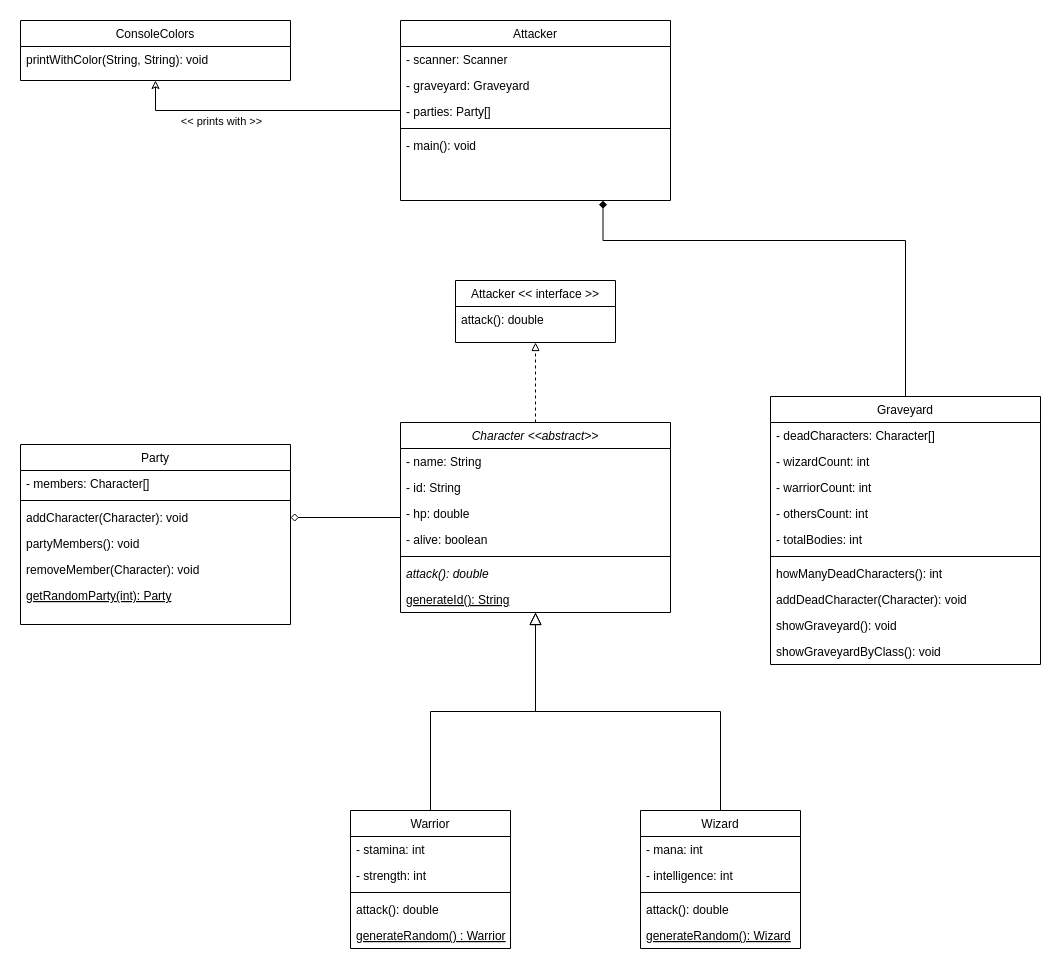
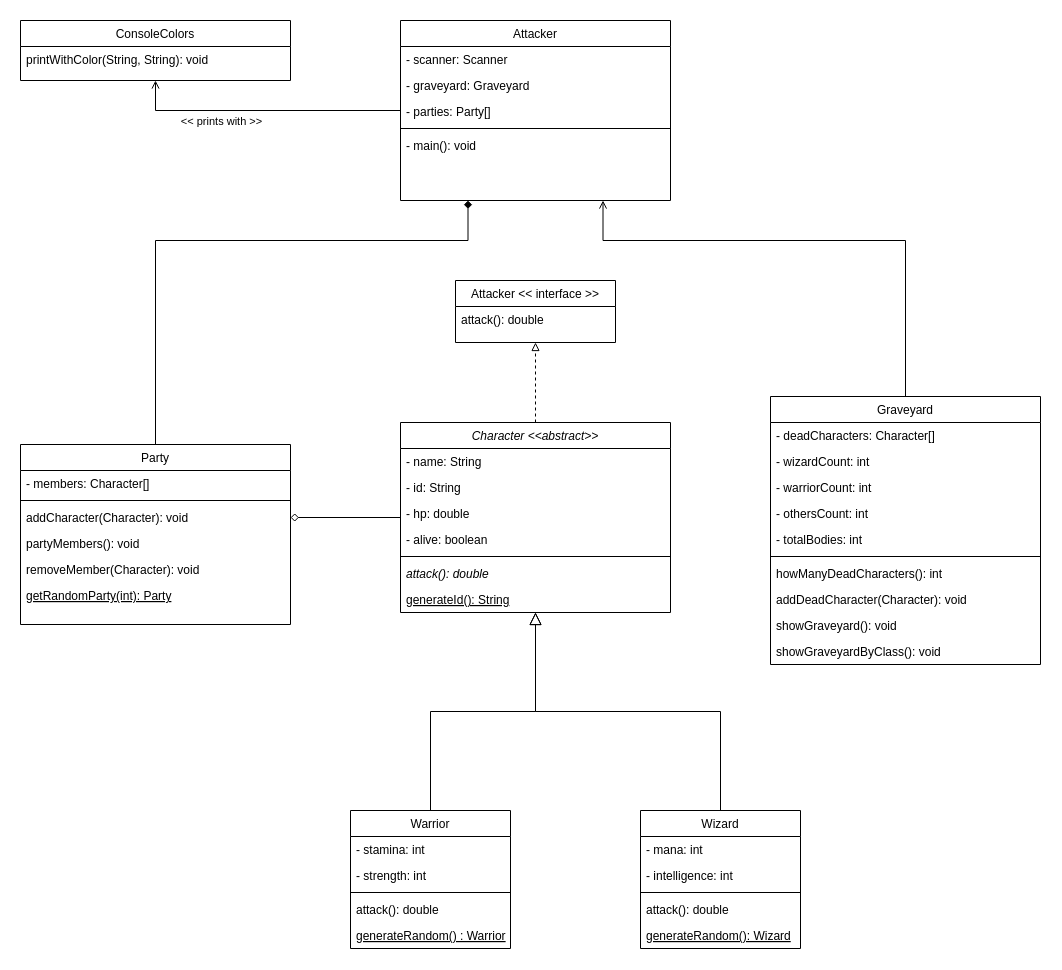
  <mxCell id="0" />
  <mxCell id="1" parent="0" />
  <mxCell id="2" style="edgeStyle=orthogonalEdgeStyle;rounded=0;orthogonalLoop=1;jettySize=auto;html=1;entryX=1;entryY=0.5;entryDx=0;entryDy=0;endArrow=diamond;endFill=0;" edge="1" parent="1" source="4" target="42"><mxGeometry relative="1" as="geometry"><mxPoint x="180" y="495" as="targetPoint" /></mxGeometry></mxCell>
  <mxCell id="3" style="edgeStyle=orthogonalEdgeStyle;rounded=0;orthogonalLoop=1;jettySize=auto;html=1;entryX=0.5;entryY=1;entryDx=0;entryDy=0;endArrow=block;endFill=0;dashed=1;" edge="1" parent="1" source="4" target="56"><mxGeometry relative="1" as="geometry" /></mxCell>
  <mxCell id="4" value="Character &lt;&lt;abstract&gt;&gt;" style="swimlane;fontStyle=2;align=center;verticalAlign=top;childLayout=stackLayout;horizontal=1;startSize=26;horizontalStack=0;resizeParent=1;resizeLast=0;collapsible=1;marginBottom=0;rounded=0;shadow=0;strokeWidth=1;" parent="1" vertex="1"><mxGeometry x="400" y="422" width="270" height="190" as="geometry"><mxRectangle x="230" y="140" width="160" height="26" as="alternateBounds" /></mxGeometry></mxCell>
  <mxCell id="5" value="- name: String" style="text;align=left;verticalAlign=top;spacingLeft=4;spacingRight=4;overflow=hidden;rotatable=0;points=[[0,0.5],[1,0.5]];portConstraint=eastwest;" parent="4" vertex="1"><mxGeometry y="26" width="270" height="26" as="geometry" /></mxCell>
  <mxCell id="6" value="- id: String" style="text;align=left;verticalAlign=top;spacingLeft=4;spacingRight=4;overflow=hidden;rotatable=0;points=[[0,0.5],[1,0.5]];portConstraint=eastwest;" vertex="1" parent="4"><mxGeometry y="52" width="270" height="26" as="geometry" /></mxCell>
  <mxCell id="7" value="- hp: double" style="text;align=left;verticalAlign=top;spacingLeft=4;spacingRight=4;overflow=hidden;rotatable=0;points=[[0,0.5],[1,0.5]];portConstraint=eastwest;" vertex="1" parent="4"><mxGeometry y="78" width="270" height="26" as="geometry" /></mxCell>
  <mxCell id="8" value="- alive: boolean" style="text;align=left;verticalAlign=top;spacingLeft=4;spacingRight=4;overflow=hidden;rotatable=0;points=[[0,0.5],[1,0.5]];portConstraint=eastwest;" vertex="1" parent="4"><mxGeometry y="104" width="270" height="26" as="geometry" /></mxCell>
  <mxCell id="9" value="" style="line;html=1;strokeWidth=1;align=left;verticalAlign=middle;spacingTop=-1;spacingLeft=3;spacingRight=3;rotatable=0;labelPosition=right;points=[];portConstraint=eastwest;" parent="4" vertex="1"><mxGeometry y="130" width="270" height="8" as="geometry" /></mxCell>
  <mxCell id="10" value="attack(): double" style="text;align=left;verticalAlign=top;spacingLeft=4;spacingRight=4;overflow=hidden;rotatable=0;points=[[0,0.5],[1,0.5]];portConstraint=eastwest;fontStyle=2" parent="4" vertex="1"><mxGeometry y="138" width="270" height="26" as="geometry" /></mxCell>
  <mxCell id="11" value="generateId(): String" style="text;align=left;verticalAlign=top;spacingLeft=4;spacingRight=4;overflow=hidden;rotatable=0;points=[[0,0.5],[1,0.5]];portConstraint=eastwest;fontStyle=4" vertex="1" parent="4"><mxGeometry y="164" width="270" height="26" as="geometry" /></mxCell>
  <mxCell id="12" value="Warrior" style="swimlane;fontStyle=0;align=center;verticalAlign=top;childLayout=stackLayout;horizontal=1;startSize=26;horizontalStack=0;resizeParent=1;resizeLast=0;collapsible=1;marginBottom=0;rounded=0;shadow=0;strokeWidth=1;" parent="1" vertex="1"><mxGeometry x="350" y="810" width="160" height="138" as="geometry"><mxRectangle x="130" y="380" width="160" height="26" as="alternateBounds" /></mxGeometry></mxCell>
  <mxCell id="13" value="- stamina: int" style="text;align=left;verticalAlign=top;spacingLeft=4;spacingRight=4;overflow=hidden;rotatable=0;points=[[0,0.5],[1,0.5]];portConstraint=eastwest;" parent="12" vertex="1"><mxGeometry y="26" width="160" height="26" as="geometry" /></mxCell>
  <mxCell id="14" value="- strength: int" style="text;align=left;verticalAlign=top;spacingLeft=4;spacingRight=4;overflow=hidden;rotatable=0;points=[[0,0.5],[1,0.5]];portConstraint=eastwest;rounded=0;shadow=0;html=0;" parent="12" vertex="1"><mxGeometry y="52" width="160" height="26" as="geometry" /></mxCell>
  <mxCell id="15" value="" style="line;html=1;strokeWidth=1;align=left;verticalAlign=middle;spacingTop=-1;spacingLeft=3;spacingRight=3;rotatable=0;labelPosition=right;points=[];portConstraint=eastwest;" parent="12" vertex="1"><mxGeometry y="78" width="160" height="8" as="geometry" /></mxCell>
  <mxCell id="16" value="attack(): double" style="text;align=left;verticalAlign=top;spacingLeft=4;spacingRight=4;overflow=hidden;rotatable=0;points=[[0,0.5],[1,0.5]];portConstraint=eastwest;fontStyle=0" parent="12" vertex="1"><mxGeometry y="86" width="160" height="26" as="geometry" /></mxCell>
  <mxCell id="17" value="generateRandom() : Warrior" style="text;align=left;verticalAlign=top;spacingLeft=4;spacingRight=4;overflow=hidden;rotatable=0;points=[[0,0.5],[1,0.5]];portConstraint=eastwest;fontStyle=4" vertex="1" parent="12"><mxGeometry y="112" width="160" height="26" as="geometry" /></mxCell>
  <mxCell id="18" value="" style="endArrow=block;endSize=10;endFill=0;shadow=0;strokeWidth=1;rounded=0;edgeStyle=elbowEdgeStyle;elbow=vertical;" parent="1" source="12" target="4" edge="1"><mxGeometry width="160" relative="1" as="geometry"><mxPoint x="500" y="523" as="sourcePoint" /><mxPoint x="500" y="523" as="targetPoint" /></mxGeometry></mxCell>
  <mxCell id="19" value="Wizard" style="swimlane;fontStyle=0;align=center;verticalAlign=top;childLayout=stackLayout;horizontal=1;startSize=26;horizontalStack=0;resizeParent=1;resizeLast=0;collapsible=1;marginBottom=0;rounded=0;shadow=0;strokeWidth=1;" parent="1" vertex="1"><mxGeometry x="640" y="810" width="160" height="138" as="geometry"><mxRectangle x="340" y="380" width="170" height="26" as="alternateBounds" /></mxGeometry></mxCell>
  <mxCell id="20" value="- mana: int" style="text;align=left;verticalAlign=top;spacingLeft=4;spacingRight=4;overflow=hidden;rotatable=0;points=[[0,0.5],[1,0.5]];portConstraint=eastwest;" parent="19" vertex="1"><mxGeometry y="26" width="160" height="26" as="geometry" /></mxCell>
  <mxCell id="21" value="- intelligence: int" style="text;align=left;verticalAlign=top;spacingLeft=4;spacingRight=4;overflow=hidden;rotatable=0;points=[[0,0.5],[1,0.5]];portConstraint=eastwest;" vertex="1" parent="19"><mxGeometry y="52" width="160" height="26" as="geometry" /></mxCell>
  <mxCell id="22" value="" style="line;html=1;strokeWidth=1;align=left;verticalAlign=middle;spacingTop=-1;spacingLeft=3;spacingRight=3;rotatable=0;labelPosition=right;points=[];portConstraint=eastwest;" parent="19" vertex="1"><mxGeometry y="78" width="160" height="8" as="geometry" /></mxCell>
  <mxCell id="23" value="attack(): double" style="text;align=left;verticalAlign=top;spacingLeft=4;spacingRight=4;overflow=hidden;rotatable=0;points=[[0,0.5],[1,0.5]];portConstraint=eastwest;" vertex="1" parent="19"><mxGeometry y="86" width="160" height="26" as="geometry" /></mxCell>
  <mxCell id="24" value="generateRandom(): Wizard" style="text;align=left;verticalAlign=top;spacingLeft=4;spacingRight=4;overflow=hidden;rotatable=0;points=[[0,0.5],[1,0.5]];portConstraint=eastwest;fontStyle=4" vertex="1" parent="19"><mxGeometry y="112" width="160" height="26" as="geometry" /></mxCell>
  <mxCell id="25" value="" style="endArrow=block;endSize=10;endFill=0;shadow=0;strokeWidth=1;rounded=0;edgeStyle=elbowEdgeStyle;elbow=vertical;" parent="1" source="19" target="4" edge="1"><mxGeometry width="160" relative="1" as="geometry"><mxPoint x="510" y="693" as="sourcePoint" /><mxPoint x="610" y="591" as="targetPoint" /></mxGeometry></mxCell>
- <mxCell id="26" style="edgeStyle=orthogonalEdgeStyle;rounded=0;orthogonalLoop=1;jettySize=auto;html=1;entryX=0.75;entryY=1;entryDx=0;entryDy=0;endArrow=diamond;endFill=1;exitX=0.5;exitY=0;exitDx=0;exitDy=0;" edge="1" parent="1" source="27" target="48"><mxGeometry relative="1" as="geometry"><Array as="points"><mxPoint x="905" y="240" /><mxPoint x="603" y="240" /></Array></mxGeometry></mxCell>
+ <mxCell id="26" style="edgeStyle=orthogonalEdgeStyle;rounded=0;orthogonalLoop=1;jettySize=auto;html=1;entryX=0.75;entryY=1;entryDx=0;entryDy=0;endArrow=open;endFill=1;exitX=0.5;exitY=0;exitDx=0;exitDy=0;" edge="1" parent="1" source="27" target="48"><mxGeometry relative="1" as="geometry"><Array as="points"><mxPoint x="905" y="240" /><mxPoint x="603" y="240" /></Array></mxGeometry></mxCell>
  <mxCell id="27" value="Graveyard" style="swimlane;fontStyle=0;align=center;verticalAlign=top;childLayout=stackLayout;horizontal=1;startSize=26;horizontalStack=0;resizeParent=1;resizeLast=0;collapsible=1;marginBottom=0;rounded=0;shadow=0;strokeWidth=1;" vertex="1" parent="1"><mxGeometry x="770" y="396" width="270" height="268" as="geometry"><mxRectangle x="340" y="380" width="170" height="26" as="alternateBounds" /></mxGeometry></mxCell>
  <mxCell id="28" value="- deadCharacters: Character[]" style="text;align=left;verticalAlign=top;spacingLeft=4;spacingRight=4;overflow=hidden;rotatable=0;points=[[0,0.5],[1,0.5]];portConstraint=eastwest;" vertex="1" parent="27"><mxGeometry y="26" width="270" height="26" as="geometry" /></mxCell>
  <mxCell id="29" value="- wizardCount: int" style="text;align=left;verticalAlign=top;spacingLeft=4;spacingRight=4;overflow=hidden;rotatable=0;points=[[0,0.5],[1,0.5]];portConstraint=eastwest;" vertex="1" parent="27"><mxGeometry y="52" width="270" height="26" as="geometry" /></mxCell>
  <mxCell id="30" value="- warriorCount: int" style="text;align=left;verticalAlign=top;spacingLeft=4;spacingRight=4;overflow=hidden;rotatable=0;points=[[0,0.5],[1,0.5]];portConstraint=eastwest;" vertex="1" parent="27"><mxGeometry y="78" width="270" height="26" as="geometry" /></mxCell>
  <mxCell id="31" value="- othersCount: int" style="text;align=left;verticalAlign=top;spacingLeft=4;spacingRight=4;overflow=hidden;rotatable=0;points=[[0,0.5],[1,0.5]];portConstraint=eastwest;" vertex="1" parent="27"><mxGeometry y="104" width="270" height="26" as="geometry" /></mxCell>
  <mxCell id="32" value="- totalBodies: int" style="text;align=left;verticalAlign=top;spacingLeft=4;spacingRight=4;overflow=hidden;rotatable=0;points=[[0,0.5],[1,0.5]];portConstraint=eastwest;" vertex="1" parent="27"><mxGeometry y="130" width="270" height="26" as="geometry" /></mxCell>
  <mxCell id="33" value="" style="line;html=1;strokeWidth=1;align=left;verticalAlign=middle;spacingTop=-1;spacingLeft=3;spacingRight=3;rotatable=0;labelPosition=right;points=[];portConstraint=eastwest;" vertex="1" parent="27"><mxGeometry y="156" width="270" height="8" as="geometry" /></mxCell>
  <mxCell id="34" value="howManyDeadCharacters(): int" style="text;align=left;verticalAlign=top;spacingLeft=4;spacingRight=4;overflow=hidden;rotatable=0;points=[[0,0.5],[1,0.5]];portConstraint=eastwest;" vertex="1" parent="27"><mxGeometry y="164" width="270" height="26" as="geometry" /></mxCell>
  <mxCell id="35" value="addDeadCharacter(Character): void" style="text;align=left;verticalAlign=top;spacingLeft=4;spacingRight=4;overflow=hidden;rotatable=0;points=[[0,0.5],[1,0.5]];portConstraint=eastwest;" vertex="1" parent="27"><mxGeometry y="190" width="270" height="26" as="geometry" /></mxCell>
  <mxCell id="36" value="showGraveyard(): void" style="text;align=left;verticalAlign=top;spacingLeft=4;spacingRight=4;overflow=hidden;rotatable=0;points=[[0,0.5],[1,0.5]];portConstraint=eastwest;" vertex="1" parent="27"><mxGeometry y="216" width="270" height="26" as="geometry" /></mxCell>
  <mxCell id="37" value="showGraveyardByClass(): void" style="text;align=left;verticalAlign=top;spacingLeft=4;spacingRight=4;overflow=hidden;rotatable=0;points=[[0,0.5],[1,0.5]];portConstraint=eastwest;" vertex="1" parent="27"><mxGeometry y="242" width="270" height="26" as="geometry" /></mxCell>
+ <mxCell id="38" style="edgeStyle=orthogonalEdgeStyle;rounded=0;orthogonalLoop=1;jettySize=auto;html=1;entryX=0.25;entryY=1;entryDx=0;entryDy=0;endArrow=diamond;endFill=1;exitX=0.5;exitY=0;exitDx=0;exitDy=0;" edge="1" parent="1" source="39" target="48"><mxGeometry relative="1" as="geometry"><Array as="points"><mxPoint x="155" y="240" /><mxPoint x="468" y="240" /></Array></mxGeometry></mxCell>
  <mxCell id="39" value="Party" style="swimlane;fontStyle=0;align=center;verticalAlign=top;childLayout=stackLayout;horizontal=1;startSize=26;horizontalStack=0;resizeParent=1;resizeLast=0;collapsible=1;marginBottom=0;rounded=0;shadow=0;strokeWidth=1;" vertex="1" parent="1"><mxGeometry x="20" y="444" width="270" height="180" as="geometry"><mxRectangle x="340" y="380" width="170" height="26" as="alternateBounds" /></mxGeometry></mxCell>
  <mxCell id="40" value="- members: Character[]" style="text;align=left;verticalAlign=top;spacingLeft=4;spacingRight=4;overflow=hidden;rotatable=0;points=[[0,0.5],[1,0.5]];portConstraint=eastwest;" vertex="1" parent="39"><mxGeometry y="26" width="270" height="26" as="geometry" /></mxCell>
  <mxCell id="41" value="" style="line;html=1;strokeWidth=1;align=left;verticalAlign=middle;spacingTop=-1;spacingLeft=3;spacingRight=3;rotatable=0;labelPosition=right;points=[];portConstraint=eastwest;" vertex="1" parent="39"><mxGeometry y="52" width="270" height="8" as="geometry" /></mxCell>
  <mxCell id="42" value="addCharacter(Character): void" style="text;align=left;verticalAlign=top;spacingLeft=4;spacingRight=4;overflow=hidden;rotatable=0;points=[[0,0.5],[1,0.5]];portConstraint=eastwest;" vertex="1" parent="39"><mxGeometry y="60" width="270" height="26" as="geometry" /></mxCell>
  <mxCell id="43" value="partyMembers(): void" style="text;align=left;verticalAlign=top;spacingLeft=4;spacingRight=4;overflow=hidden;rotatable=0;points=[[0,0.5],[1,0.5]];portConstraint=eastwest;" vertex="1" parent="39"><mxGeometry y="86" width="270" height="26" as="geometry" /></mxCell>
  <mxCell id="44" value="removeMember(Character): void" style="text;align=left;verticalAlign=top;spacingLeft=4;spacingRight=4;overflow=hidden;rotatable=0;points=[[0,0.5],[1,0.5]];portConstraint=eastwest;" vertex="1" parent="39"><mxGeometry y="112" width="270" height="26" as="geometry" /></mxCell>
  <mxCell id="45" value="getRandomParty(int): Party" style="text;align=left;verticalAlign=top;spacingLeft=4;spacingRight=4;overflow=hidden;rotatable=0;points=[[0,0.5],[1,0.5]];portConstraint=eastwest;fontStyle=4" vertex="1" parent="39"><mxGeometry y="138" width="270" height="26" as="geometry" /></mxCell>
- <mxCell id="46" style="edgeStyle=orthogonalEdgeStyle;rounded=0;orthogonalLoop=1;jettySize=auto;html=1;entryX=0.5;entryY=1;entryDx=0;entryDy=0;endArrow=classic;endFill=0;" edge="1" parent="1" source="48" target="54"><mxGeometry relative="1" as="geometry" /></mxCell>
+ <mxCell id="46" style="edgeStyle=orthogonalEdgeStyle;rounded=0;orthogonalLoop=1;jettySize=auto;html=1;entryX=0.5;entryY=1;entryDx=0;entryDy=0;endArrow=open;endFill=0;" edge="1" parent="1" source="48" target="54"><mxGeometry relative="1" as="geometry" /></mxCell>
  <mxCell id="47" value="&amp;lt;&amp;lt; prints with &amp;gt;&amp;gt;" style="edgeLabel;html=1;align=center;verticalAlign=middle;resizable=0;points=[];" vertex="1" connectable="0" parent="46"><mxGeometry x="0.337" y="-1" relative="1" as="geometry"><mxPoint x="4" y="11" as="offset" /></mxGeometry></mxCell>
  <mxCell id="48" value="Attacker" style="swimlane;fontStyle=0;align=center;verticalAlign=top;childLayout=stackLayout;horizontal=1;startSize=26;horizontalStack=0;resizeParent=1;resizeLast=0;collapsible=1;marginBottom=0;rounded=0;shadow=0;strokeWidth=1;" vertex="1" parent="1"><mxGeometry x="400" y="20" width="270" height="180" as="geometry"><mxRectangle x="340" y="380" width="170" height="26" as="alternateBounds" /></mxGeometry></mxCell>
  <mxCell id="49" value="- scanner: Scanner" style="text;align=left;verticalAlign=top;spacingLeft=4;spacingRight=4;overflow=hidden;rotatable=0;points=[[0,0.5],[1,0.5]];portConstraint=eastwest;" vertex="1" parent="48"><mxGeometry y="26" width="270" height="26" as="geometry" /></mxCell>
  <mxCell id="50" value="- graveyard: Graveyard" style="text;align=left;verticalAlign=top;spacingLeft=4;spacingRight=4;overflow=hidden;rotatable=0;points=[[0,0.5],[1,0.5]];portConstraint=eastwest;" vertex="1" parent="48"><mxGeometry y="52" width="270" height="26" as="geometry" /></mxCell>
  <mxCell id="51" value="- parties: Party[]" style="text;align=left;verticalAlign=top;spacingLeft=4;spacingRight=4;overflow=hidden;rotatable=0;points=[[0,0.5],[1,0.5]];portConstraint=eastwest;" vertex="1" parent="48"><mxGeometry y="78" width="270" height="26" as="geometry" /></mxCell>
  <mxCell id="52" value="" style="line;html=1;strokeWidth=1;align=left;verticalAlign=middle;spacingTop=-1;spacingLeft=3;spacingRight=3;rotatable=0;labelPosition=right;points=[];portConstraint=eastwest;" vertex="1" parent="48"><mxGeometry y="104" width="270" height="8" as="geometry" /></mxCell>
  <mxCell id="53" value="- main(): void" style="text;align=left;verticalAlign=top;spacingLeft=4;spacingRight=4;overflow=hidden;rotatable=0;points=[[0,0.5],[1,0.5]];portConstraint=eastwest;" vertex="1" parent="48"><mxGeometry y="112" width="270" height="26" as="geometry" /></mxCell>
  <mxCell id="54" value="ConsoleColors" style="swimlane;fontStyle=0;align=center;verticalAlign=top;childLayout=stackLayout;horizontal=1;startSize=26;horizontalStack=0;resizeParent=1;resizeLast=0;collapsible=1;marginBottom=0;rounded=0;shadow=0;strokeWidth=1;" vertex="1" parent="1"><mxGeometry x="20" y="20" width="270" height="60" as="geometry"><mxRectangle x="340" y="380" width="170" height="26" as="alternateBounds" /></mxGeometry></mxCell>
  <mxCell id="55" value="printWithColor(String, String): void" style="text;align=left;verticalAlign=top;spacingLeft=4;spacingRight=4;overflow=hidden;rotatable=0;points=[[0,0.5],[1,0.5]];portConstraint=eastwest;" vertex="1" parent="54"><mxGeometry y="26" width="270" height="26" as="geometry" /></mxCell>
  <mxCell id="56" value="Attacker &lt;&lt; interface &gt;&gt;" style="swimlane;fontStyle=0;align=center;verticalAlign=top;childLayout=stackLayout;horizontal=1;startSize=26;horizontalStack=0;resizeParent=1;resizeLast=0;collapsible=1;marginBottom=0;rounded=0;shadow=0;strokeWidth=1;" vertex="1" parent="1"><mxGeometry x="455" y="280" width="160" height="62" as="geometry"><mxRectangle x="130" y="380" width="160" height="26" as="alternateBounds" /></mxGeometry></mxCell>
  <mxCell id="57" value="attack(): double" style="text;align=left;verticalAlign=top;spacingLeft=4;spacingRight=4;overflow=hidden;rotatable=0;points=[[0,0.5],[1,0.5]];portConstraint=eastwest;fontStyle=0" vertex="1" parent="56"><mxGeometry y="26" width="160" height="26" as="geometry" /></mxCell>
